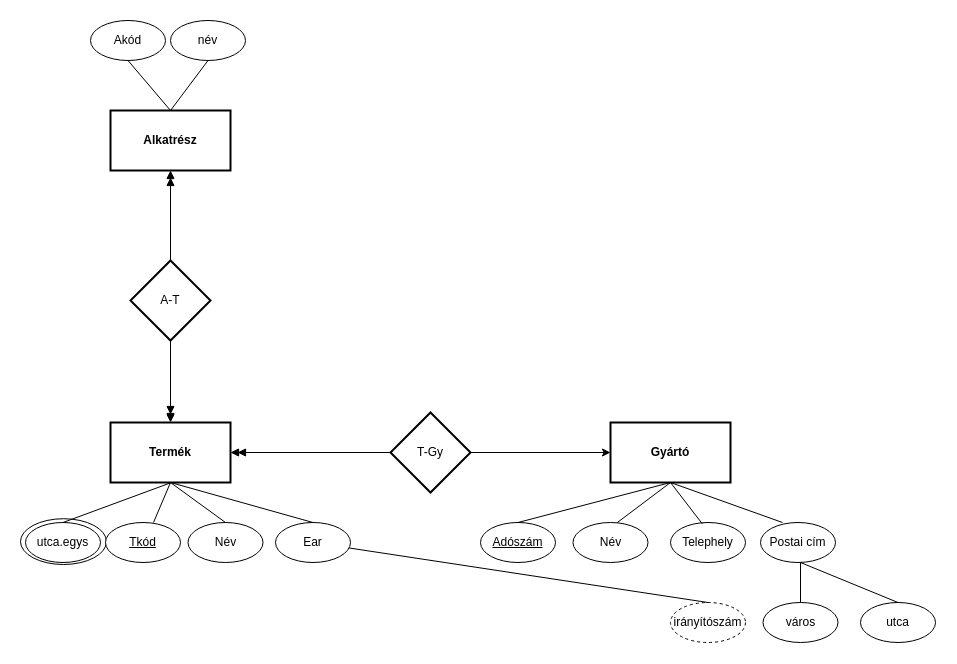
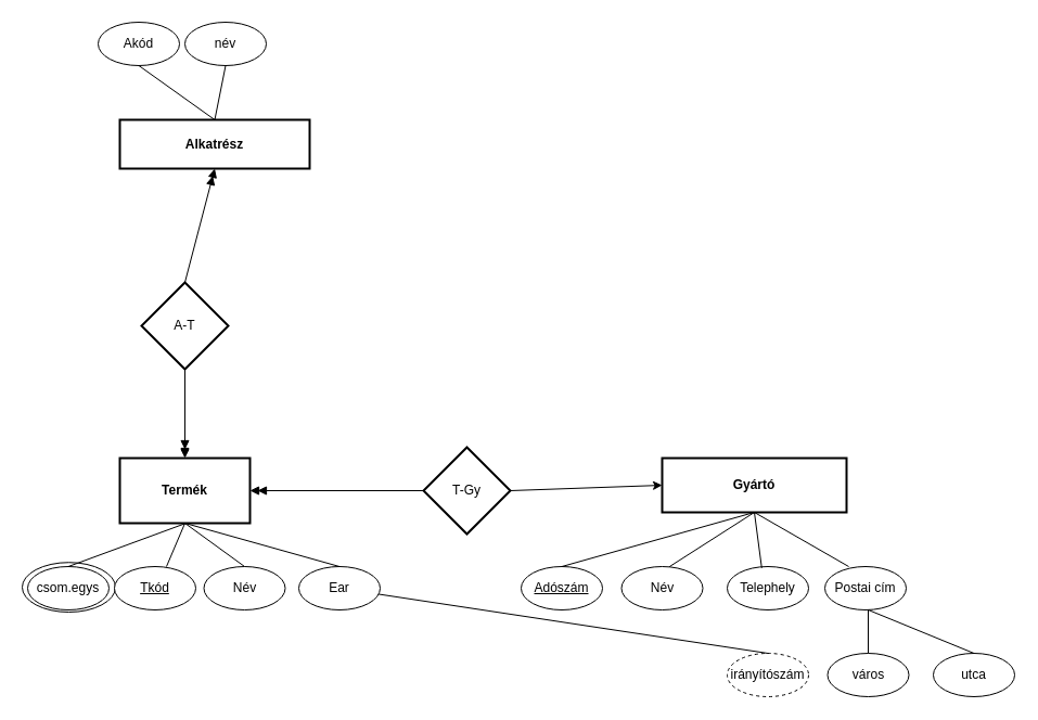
  <mxCell id="0" />
  <mxCell id="1" parent="0" />
  <mxCell id="2" value="" style="ellipse;whiteSpace=wrap;html=1;" vertex="1" parent="1"><mxGeometry x="20" y="518.22" width="86" height="45.78" as="geometry" /></mxCell>
  <mxCell id="3" value="&lt;b&gt;Termék&lt;/b&gt;" style="rounded=0;whiteSpace=wrap;html=1;strokeWidth=2;" parent="1" vertex="1"><mxGeometry y="422" width="120" height="60" as="geometry" x="110" /></mxCell>
- <mxCell id="4" value="&lt;b&gt;Gyártó&lt;/b&gt;" style="rounded=0;whiteSpace=wrap;html=1;strokeWidth=2;" parent="1" vertex="1"><mxGeometry x="610" y="422" width="120" height="60" as="geometry" /></mxCell>
- <mxCell id="5" value="utca.egys" style="ellipse;whiteSpace=wrap;html=1;" parent="1" vertex="1"><mxGeometry x="25" y="522" width="75" height="40" as="geometry" /></mxCell>
+ <mxCell id="4" value="&lt;b&gt;Gyártó&lt;/b&gt;" style="rounded=0;whiteSpace=wrap;html=1;strokeWidth=2;" parent="1" vertex="1"><mxGeometry x="610" y="422" width="170" height="50" as="geometry" /></mxCell>
+ <mxCell id="5" value="csom.egys" style="ellipse;whiteSpace=wrap;html=1;" parent="1" vertex="1"><mxGeometry x="25" y="522" width="75" height="40" as="geometry" /></mxCell>
  <mxCell id="6" value="Név" style="ellipse;whiteSpace=wrap;html=1;" parent="1" vertex="1"><mxGeometry x="187.5" y="522" width="75" height="40" as="geometry" /></mxCell>
  <mxCell id="7" value="Ear" style="ellipse;whiteSpace=wrap;html=1;" parent="1" vertex="1"><mxGeometry x="275" y="522" width="75" height="40" as="geometry" /></mxCell>
  <mxCell id="8" value="" style="group" parent="1" vertex="1" connectable="0"><mxGeometry x="450" y="522" width="265" height="40" as="geometry" /></mxCell>
  <mxCell id="9" value="&lt;u&gt;Adószám&lt;/u&gt;" style="ellipse;whiteSpace=wrap;html=1;" parent="8" vertex="1"><mxGeometry x="30" width="75" height="40" as="geometry" /></mxCell>
  <mxCell id="10" value="Név" style="ellipse;whiteSpace=wrap;html=1;" parent="8" vertex="1"><mxGeometry x="122.5" width="75" height="40" as="geometry" /></mxCell>
  <mxCell id="11" value="Telephely" style="ellipse;whiteSpace=wrap;html=1;" parent="8" vertex="1"><mxGeometry x="220" width="75" height="40" as="geometry" /></mxCell>
  <mxCell id="12" value="" style="endArrow=none;html=1;rounded=0;entryX=0.5;entryY=1;entryDx=0;entryDy=0;" parent="1" target="3" edge="1"><mxGeometry width="50" height="50" relative="1" as="geometry"><mxPoint x="153" y="522" as="sourcePoint" /><mxPoint x="202.5" y="482" as="targetPoint" /></mxGeometry></mxCell>
  <mxCell id="13" value="" style="endArrow=none;html=1;rounded=0;entryX=0.5;entryY=1;entryDx=0;entryDy=0;exitX=0.5;exitY=0;exitDx=0;exitDy=0;" parent="1" source="9" target="4" edge="1"><mxGeometry width="50" height="50" relative="1" as="geometry"><mxPoint x="486" y="522" as="sourcePoint" /><mxPoint x="535.5" y="482" as="targetPoint" /></mxGeometry></mxCell>
  <mxCell id="14" value="" style="endArrow=none;html=1;rounded=0;entryX=0.5;entryY=1;entryDx=0;entryDy=0;exitX=0.5;exitY=0;exitDx=0;exitDy=0;" parent="1" source="6" target="3" edge="1"><mxGeometry width="50" height="50" relative="1" as="geometry"><mxPoint x="215" y="532" as="sourcePoint" /><mxPoint x="265" y="482" as="targetPoint" /></mxGeometry></mxCell>
  <mxCell id="15" value="" style="endArrow=none;html=1;rounded=0;entryX=0.5;entryY=1;entryDx=0;entryDy=0;exitX=0.588;exitY=0.005;exitDx=0;exitDy=0;exitPerimeter=0;" parent="1" source="10" target="4" edge="1"><mxGeometry width="50" height="50" relative="1" as="geometry"><mxPoint x="562" y="522" as="sourcePoint" /><mxPoint x="562" y="482" as="targetPoint" /></mxGeometry></mxCell>
  <mxCell id="16" value="" style="endArrow=none;html=1;rounded=0;entryX=0.5;entryY=1;entryDx=0;entryDy=0;exitX=0.424;exitY=0.033;exitDx=0;exitDy=0;exitPerimeter=0;" parent="1" source="11" target="4" edge="1"><mxGeometry width="50" height="50" relative="1" as="geometry"><mxPoint x="660" y="522" as="sourcePoint" /><mxPoint x="660" y="482" as="targetPoint" /></mxGeometry></mxCell>
  <mxCell id="17" value="" style="endArrow=none;html=1;rounded=0;entryX=0.5;entryY=1;entryDx=0;entryDy=0;exitX=0.5;exitY=0;exitDx=0;exitDy=0;" parent="1" edge="1" target="3" source="7"><mxGeometry width="50" height="50" relative="1" as="geometry"><mxPoint x="320" y="522" as="sourcePoint" /><mxPoint x="240" y="482" as="targetPoint" /></mxGeometry></mxCell>
  <mxCell id="18" value="T-Gy" style="rhombus;whiteSpace=wrap;html=1;strokeWidth=2;" parent="1" vertex="1"><mxGeometry x="390" y="412" width="80" height="80" as="geometry" /></mxCell>
  <mxCell id="19" value="" style="endArrow=none;html=1;rounded=0;exitX=1;exitY=0.5;exitDx=0;exitDy=0;entryX=0;entryY=0.5;entryDx=0;entryDy=0;startArrow=doubleBlock;startFill=1;" parent="1" source="3" target="18" edge="1"><mxGeometry width="50" height="50" relative="1" as="geometry"><mxPoint x="340" y="492" as="sourcePoint" /><mxPoint x="390" y="442" as="targetPoint" /></mxGeometry></mxCell>
  <mxCell id="20" value="" style="endArrow=classic;html=1;rounded=0;entryX=0;entryY=0.5;entryDx=0;entryDy=0;endFill=1;" parent="1" target="4" edge="1"><mxGeometry width="50" height="50" relative="1" as="geometry"><mxPoint x="470" y="452" as="sourcePoint" /><mxPoint x="502.5" y="451.5" as="targetPoint" /></mxGeometry></mxCell>
  <mxCell id="21" value="Postai cím" style="ellipse;whiteSpace=wrap;html=1;" vertex="1" parent="1"><mxGeometry x="760" y="522" width="75" height="40" as="geometry" /></mxCell>
  <mxCell id="22" value="" style="endArrow=none;html=1;rounded=0;entryX=0.5;entryY=1;entryDx=0;entryDy=0;exitX=0.424;exitY=0.033;exitDx=0;exitDy=0;exitPerimeter=0;" edge="1" parent="1" target="4"><mxGeometry width="50" height="50" relative="1" as="geometry"><mxPoint x="782" y="522" as="sourcePoint" /><mxPoint x="760" y="481" as="targetPoint" /></mxGeometry></mxCell>
  <mxCell id="23" value="" style="group" vertex="1" connectable="0" parent="1"><mxGeometry x="630" y="602" width="265" height="40" as="geometry" /></mxCell>
  <mxCell id="24" value="" style="group" vertex="1" connectable="0" parent="23"><mxGeometry x="40" width="265" height="40" as="geometry" /></mxCell>
  <mxCell id="25" value="irányítószám" style="ellipse;whiteSpace=wrap;html=1;dashed=1;" vertex="1" parent="24"><mxGeometry width="75" height="40" as="geometry" /></mxCell>
  <mxCell id="26" value="város" style="ellipse;whiteSpace=wrap;html=1;" vertex="1" parent="24"><mxGeometry x="92.5" width="75" height="40" as="geometry" /></mxCell>
  <mxCell id="27" value="utca" style="ellipse;whiteSpace=wrap;html=1;" vertex="1" parent="24"><mxGeometry x="190" width="75" height="40" as="geometry" /></mxCell>
  <mxCell id="28" value="" style="endArrow=none;html=1;rounded=0;exitX=0.5;exitY=0;exitDx=0;exitDy=0;" edge="1" parent="1" source="25" target="7"><mxGeometry width="50" height="50" relative="1" as="geometry"><mxPoint x="660" y="602" as="sourcePoint" /><mxPoint x="812" y="562" as="targetPoint" /></mxGeometry></mxCell>
  <mxCell id="29" value="" style="endArrow=none;html=1;rounded=0;exitX=0.5;exitY=0;exitDx=0;exitDy=0;" edge="1" parent="1" source="26"><mxGeometry width="50" height="50" relative="1" as="geometry"><mxPoint x="820" y="602" as="sourcePoint" /><mxPoint x="800" y="562" as="targetPoint" /></mxGeometry></mxCell>
  <mxCell id="30" value="" style="endArrow=none;html=1;rounded=0;exitX=0.5;exitY=0;exitDx=0;exitDy=0;" edge="1" parent="1" source="27"><mxGeometry width="50" height="50" relative="1" as="geometry"><mxPoint x="718" y="612" as="sourcePoint" /><mxPoint x="800" y="562" as="targetPoint" /></mxGeometry></mxCell>
  <mxCell id="31" value="&lt;u&gt;Tkód&lt;/u&gt;" style="ellipse;whiteSpace=wrap;html=1;" vertex="1" parent="1"><mxGeometry x="105" y="522" width="75" height="40" as="geometry" /></mxCell>
  <mxCell id="32" value="" style="endArrow=none;html=1;rounded=0;exitX=0.5;exitY=0;exitDx=0;exitDy=0;" edge="1" parent="1" source="5"><mxGeometry width="50" height="50" relative="1" as="geometry"><mxPoint x="330" y="532" as="sourcePoint" /><mxPoint x="171" y="482" as="targetPoint" /></mxGeometry></mxCell>
  <mxCell id="33" value="" style="endArrow=none;html=1;rounded=0;startArrow=doubleBlock;startFill=1;" edge="1" parent="1"><mxGeometry width="50" height="50" relative="1" as="geometry"><mxPoint x="170" y="421" as="sourcePoint" /><mxPoint x="170" y="330" as="targetPoint" /></mxGeometry></mxCell>
- <mxCell id="34" value="&lt;b&gt;Alkatrész&lt;/b&gt;" style="rounded=0;whiteSpace=wrap;html=1;strokeWidth=2;" vertex="1" parent="1"><mxGeometry y="110" width="120" height="60" as="geometry" x="110" /></mxCell>
+ <mxCell id="34" value="&lt;b&gt;Alkatrész&lt;/b&gt;" style="rounded=0;whiteSpace=wrap;html=1;strokeWidth=2;" vertex="1" parent="1"><mxGeometry x="110" y="110" width="175" height="45" as="geometry" /></mxCell>
  <mxCell id="35" value="" style="edgeStyle=orthogonalEdgeStyle;rounded=0;orthogonalLoop=1;jettySize=auto;html=1;" edge="1" parent="1" source="36" target="3"><mxGeometry relative="1" as="geometry" /></mxCell>
  <mxCell id="36" value="A-T" style="rhombus;whiteSpace=wrap;html=1;strokeWidth=2;" vertex="1" parent="1"><mxGeometry x="130" y="260" width="80" height="80" as="geometry" /></mxCell>
  <mxCell id="37" value="" style="endArrow=none;html=1;rounded=0;exitX=0.5;exitY=1;exitDx=0;exitDy=0;entryX=0.5;entryY=0;entryDx=0;entryDy=0;startArrow=doubleBlock;startFill=1;" edge="1" parent="1" source="34" target="36"><mxGeometry width="50" height="50" relative="1" as="geometry"><mxPoint x="160" y="180" as="sourcePoint" /><mxPoint x="320" y="180" as="targetPoint" /></mxGeometry></mxCell>
  <mxCell id="38" value="Akód" style="ellipse;whiteSpace=wrap;html=1;" vertex="1" parent="1"><mxGeometry x="90" y="20" width="75" height="40" as="geometry" /></mxCell>
  <mxCell id="39" value="név" style="ellipse;whiteSpace=wrap;html=1;" vertex="1" parent="1"><mxGeometry x="170" y="20" width="75" height="40" as="geometry" /></mxCell>
  <mxCell id="40" value="" style="endArrow=none;html=1;rounded=0;entryX=0.5;entryY=1;entryDx=0;entryDy=0;exitX=0.5;exitY=0;exitDx=0;exitDy=0;" edge="1" parent="1" source="34" target="38"><mxGeometry width="50" height="50" relative="1" as="geometry"><mxPoint x="170" y="100" as="sourcePoint" /><mxPoint x="115" y="60" as="targetPoint" /></mxGeometry></mxCell>
  <mxCell id="41" value="" style="endArrow=none;html=1;rounded=0;entryX=0.5;entryY=1;entryDx=0;entryDy=0;exitX=0.5;exitY=0;exitDx=0;exitDy=0;" edge="1" parent="1" source="34" target="39"><mxGeometry width="50" height="50" relative="1" as="geometry"><mxPoint x="180" y="120" as="sourcePoint" /><mxPoint x="138" y="70" as="targetPoint" /></mxGeometry></mxCell>
